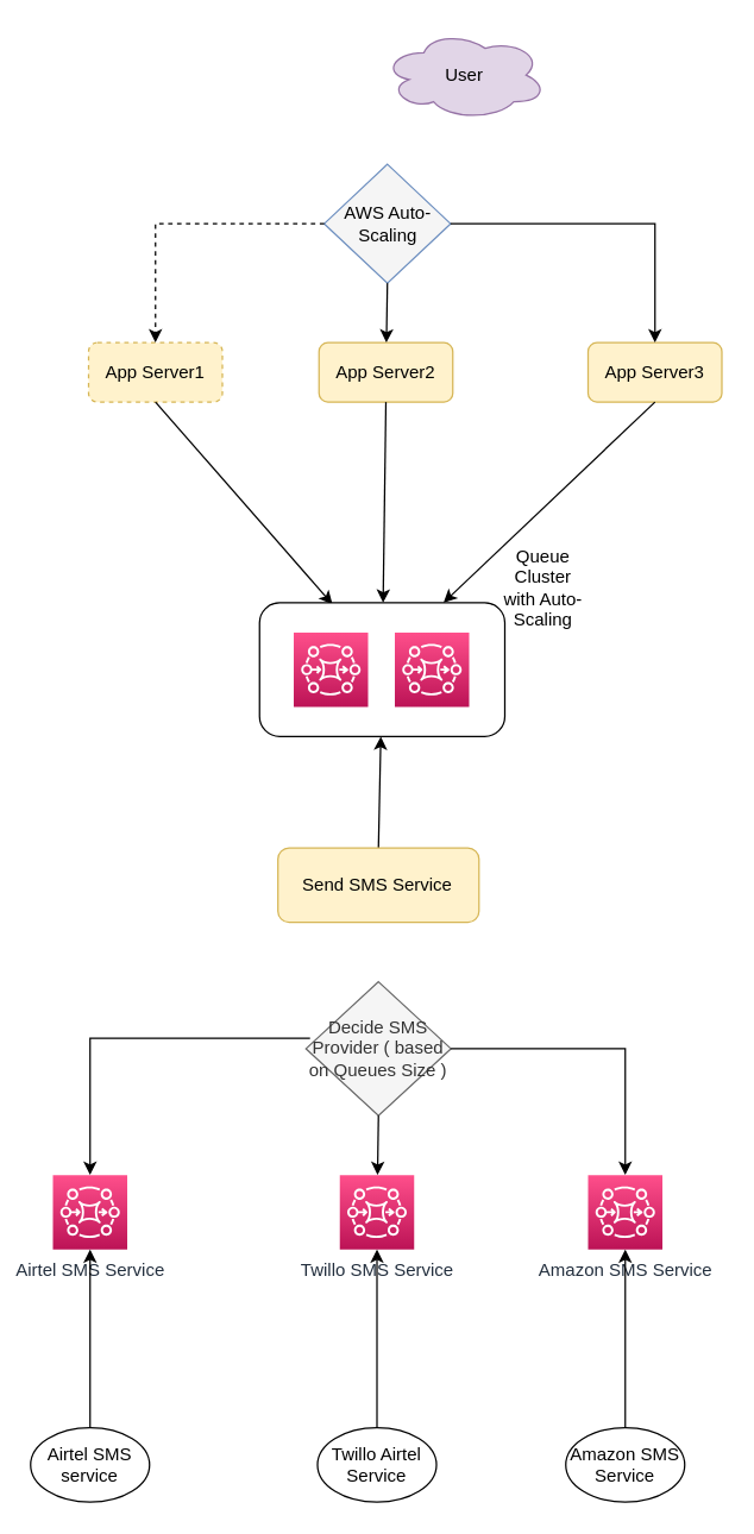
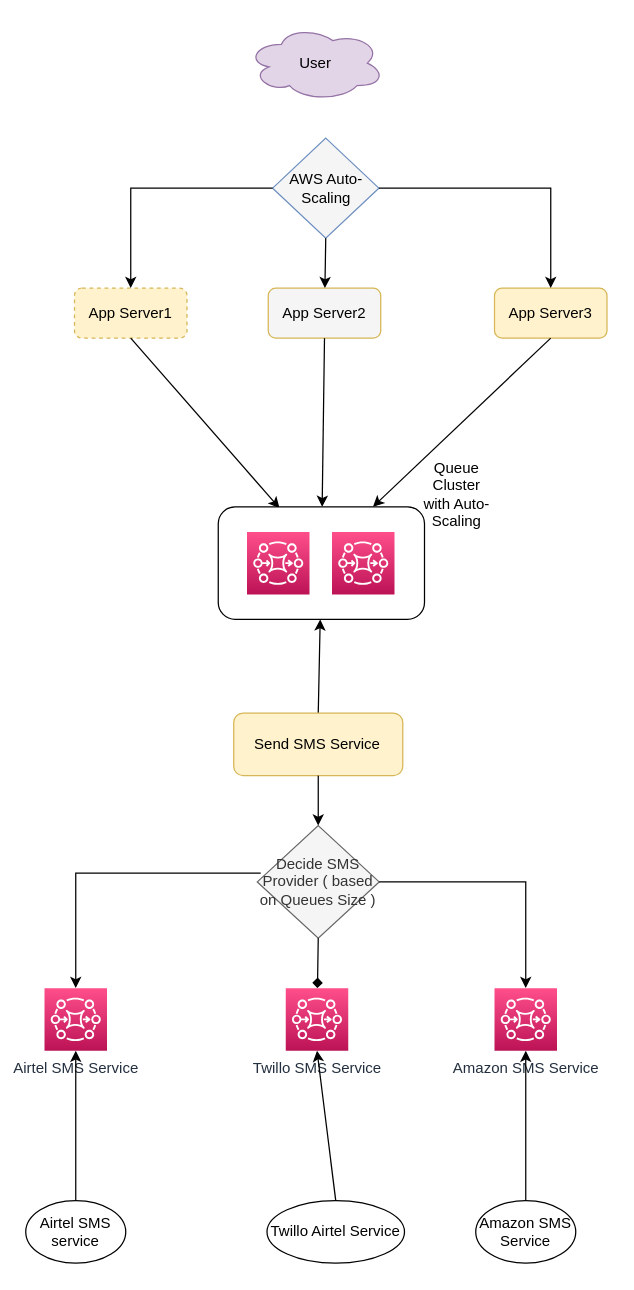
  <mxCell id="0" />
  <mxCell id="1" parent="0" />
- <mxCell id="2" value="User" style="ellipse;shape=cloud;whiteSpace=wrap;html=1;fillColor=#e1d5e7;strokeColor=#9673a6;" vertex="1" parent="1"><mxGeometry x="257" y="20" width="110" height="60" as="geometry" /></mxCell>
+ <mxCell id="2" value="User" style="ellipse;shape=cloud;whiteSpace=wrap;html=1;fillColor=#e1d5e7;strokeColor=#9673a6;" vertex="1" parent="1"><mxGeometry x="197" y="20" width="110" height="60" as="geometry" /></mxCell>
  <mxCell id="3" value="App Server1" style="rounded=1;whiteSpace=wrap;html=1;fillColor=#fff2cc;strokeColor=#d6b656;dashed=1;" vertex="1" parent="1"><mxGeometry x="59" y="230" width="90" height="40" as="geometry" /></mxCell>
  <mxCell id="4" value="AWS Auto-Scaling" style="rhombus;whiteSpace=wrap;html=1;fillColor=#f5f5f5;strokeColor=#6c8ebf;" vertex="1" parent="1"><mxGeometry x="217.5" y="110" width="85" height="80" as="geometry" /></mxCell>
- <mxCell id="5" value="" style="endArrow=classic;html=1;rounded=0;exitX=0;exitY=0.5;exitDx=0;exitDy=0;entryX=0.5;entryY=0;entryDx=0;entryDy=0;edgeStyle=orthogonalEdgeStyle;dashed=1;" edge="1" parent="1" source="4" target="3"><mxGeometry width="50" height="50" relative="1" as="geometry"><mxPoint x="245" y="240" as="sourcePoint" /><mxPoint x="295" y="190" as="targetPoint" /></mxGeometry></mxCell>
- <mxCell id="6" value="App Server2" style="rounded=1;whiteSpace=wrap;html=1;fillColor=#fff2cc;strokeColor=#d6b656;" vertex="1" parent="1"><mxGeometry x="214" y="230" width="90" height="40" as="geometry" /></mxCell>
+ <mxCell id="5" value="" style="endArrow=classic;html=1;rounded=0;exitX=0;exitY=0.5;exitDx=0;exitDy=0;entryX=0.5;entryY=0;entryDx=0;entryDy=0;edgeStyle=orthogonalEdgeStyle;" edge="1" parent="1" source="4" target="3"><mxGeometry width="50" height="50" relative="1" as="geometry"><mxPoint x="245" y="240" as="sourcePoint" /><mxPoint x="295" y="190" as="targetPoint" /></mxGeometry></mxCell>
+ <mxCell id="6" value="App Server2" style="rounded=1;whiteSpace=wrap;html=1;fillColor=#f5f5f5;strokeColor=#d6b656;" vertex="1" parent="1"><mxGeometry x="214" y="230" width="90" height="40" as="geometry" /></mxCell>
  <mxCell id="7" value="" style="endArrow=classic;html=1;rounded=0;exitX=0.5;exitY=1;exitDx=0;exitDy=0;" edge="1" parent="1" source="4" target="6"><mxGeometry width="50" height="50" relative="1" as="geometry"><mxPoint x="245" y="240" as="sourcePoint" /><mxPoint x="295" y="190" as="targetPoint" /></mxGeometry></mxCell>
  <mxCell id="8" value="App Server3" style="rounded=1;whiteSpace=wrap;html=1;fillColor=#fff2cc;strokeColor=#d6b656;" vertex="1" parent="1"><mxGeometry x="395" y="230" width="90" height="40" as="geometry" /></mxCell>
  <mxCell id="9" value="" style="endArrow=classic;html=1;rounded=0;exitX=1;exitY=0.5;exitDx=0;exitDy=0;entryX=0.5;entryY=0;entryDx=0;entryDy=0;edgeStyle=orthogonalEdgeStyle;" edge="1" parent="1" source="4" target="8"><mxGeometry width="50" height="50" relative="1" as="geometry"><mxPoint x="245" y="240" as="sourcePoint" /><mxPoint x="295" y="190" as="targetPoint" /></mxGeometry></mxCell>
  <mxCell id="10" value="Airtel SMS service" style="ellipse;whiteSpace=wrap;html=1;" vertex="1" parent="1"><mxGeometry x="20" y="960" width="80" height="50" as="geometry" /></mxCell>
- <mxCell id="11" value="Twillo Airtel Service" style="ellipse;whiteSpace=wrap;html=1;" vertex="1" parent="1"><mxGeometry x="213" y="960" width="80" height="50" as="geometry" /></mxCell>
+ <mxCell id="11" value="Twillo Airtel Service" style="ellipse;whiteSpace=wrap;html=1;" vertex="1" parent="1"><mxGeometry x="213" y="960" width="110" height="50" as="geometry" /></mxCell>
  <mxCell id="12" value="" style="endArrow=classic;html=1;rounded=0;exitX=0.5;exitY=1;exitDx=0;exitDy=0;entryX=0.297;entryY=0.011;entryDx=0;entryDy=0;entryPerimeter=0;" edge="1" parent="1" source="3" target="15"><mxGeometry width="50" height="50" relative="1" as="geometry"><mxPoint x="245" y="450" as="sourcePoint" /><mxPoint x="229" y="365" as="targetPoint" /></mxGeometry></mxCell>
  <mxCell id="13" value="" style="endArrow=classic;html=1;rounded=0;exitX=0.5;exitY=1;exitDx=0;exitDy=0;" edge="1" parent="1" source="6" target="15"><mxGeometry width="50" height="50" relative="1" as="geometry"><mxPoint x="114" y="280" as="sourcePoint" /><mxPoint x="259" y="400" as="targetPoint" /></mxGeometry></mxCell>
  <mxCell id="14" value="" style="endArrow=classic;html=1;rounded=0;exitX=0.5;exitY=1;exitDx=0;exitDy=0;entryX=0.75;entryY=0;entryDx=0;entryDy=0;" edge="1" parent="1" source="8" target="15"><mxGeometry width="50" height="50" relative="1" as="geometry"><mxPoint x="269" y="280" as="sourcePoint" /><mxPoint x="289" y="365" as="targetPoint" /></mxGeometry></mxCell>
  <mxCell id="15" value="" style="rounded=1;whiteSpace=wrap;html=1;" vertex="1" parent="1"><mxGeometry x="174" y="405" width="165" height="90" as="geometry" /></mxCell>
  <mxCell id="16" value="" style="sketch=0;points=[[0,0,0],[0.25,0,0],[0.5,0,0],[0.75,0,0],[1,0,0],[0,1,0],[0.25,1,0],[0.5,1,0],[0.75,1,0],[1,1,0],[0,0.25,0],[0,0.5,0],[0,0.75,0],[1,0.25,0],[1,0.5,0],[1,0.75,0]];outlineConnect=0;fontColor=#232F3E;gradientColor=#FF4F8B;gradientDirection=north;fillColor=#BC1356;strokeColor=#ffffff;dashed=0;verticalLabelPosition=bottom;verticalAlign=top;align=center;html=1;fontSize=12;fontStyle=0;aspect=fixed;shape=mxgraph.aws4.resourceIcon;resIcon=mxgraph.aws4.mq;" vertex="1" parent="1"><mxGeometry x="197" y="425" width="50" height="50" as="geometry" /></mxCell>
  <mxCell id="17" value="" style="sketch=0;points=[[0,0,0],[0.25,0,0],[0.5,0,0],[0.75,0,0],[1,0,0],[0,1,0],[0.25,1,0],[0.5,1,0],[0.75,1,0],[1,1,0],[0,0.25,0],[0,0.5,0],[0,0.75,0],[1,0.25,0],[1,0.5,0],[1,0.75,0]];outlineConnect=0;fontColor=#232F3E;gradientColor=#FF4F8B;gradientDirection=north;fillColor=#BC1356;strokeColor=#ffffff;dashed=0;verticalLabelPosition=bottom;verticalAlign=top;align=center;html=1;fontSize=12;fontStyle=0;aspect=fixed;shape=mxgraph.aws4.resourceIcon;resIcon=mxgraph.aws4.mq;" vertex="1" parent="1"><mxGeometry x="265" y="425" width="50" height="50" as="geometry" /></mxCell>
  <mxCell id="18" value="Queue Cluster with Auto-Scaling" style="text;html=1;strokeColor=none;fillColor=none;align=center;verticalAlign=middle;whiteSpace=wrap;rounded=0;" vertex="1" parent="1"><mxGeometry x="335" y="380" width="60" height="30" as="geometry" /></mxCell>
  <mxCell id="19" value="" style="endArrow=classic;html=1;rounded=0;exitX=0.5;exitY=0;exitDx=0;exitDy=0;" edge="1" parent="1" source="20" target="15"><mxGeometry width="50" height="50" relative="1" as="geometry"><mxPoint x="165" y="570" as="sourcePoint" /><mxPoint x="295" y="560" as="targetPoint" /></mxGeometry></mxCell>
  <mxCell id="20" value="Send SMS Service" style="rounded=1;whiteSpace=wrap;html=1;fillColor=#fff2cc;strokeColor=#d6b656;" vertex="1" parent="1"><mxGeometry x="186.37" y="570" width="135.25" height="50" as="geometry" /></mxCell>
  <mxCell id="21" value="Airtel SMS Service" style="sketch=0;points=[[0,0,0],[0.25,0,0],[0.5,0,0],[0.75,0,0],[1,0,0],[0,1,0],[0.25,1,0],[0.5,1,0],[0.75,1,0],[1,1,0],[0,0.25,0],[0,0.5,0],[0,0.75,0],[1,0.25,0],[1,0.5,0],[1,0.75,0]];outlineConnect=0;fontColor=#232F3E;gradientColor=#FF4F8B;gradientDirection=north;fillColor=#BC1356;strokeColor=#ffffff;dashed=0;verticalLabelPosition=bottom;verticalAlign=top;align=center;html=1;fontSize=12;fontStyle=0;aspect=fixed;shape=mxgraph.aws4.resourceIcon;resIcon=mxgraph.aws4.mq;" vertex="1" parent="1"><mxGeometry x="35" y="790" width="50" height="50" as="geometry" /></mxCell>
  <mxCell id="22" value="" style="endArrow=classic;html=1;rounded=0;exitX=0.028;exitY=0.422;exitDx=0;exitDy=0;edgeStyle=orthogonalEdgeStyle;exitPerimeter=0;" edge="1" parent="1" source="24" target="21"><mxGeometry width="50" height="50" relative="1" as="geometry"><mxPoint x="245" y="730" as="sourcePoint" /><mxPoint x="295" y="680" as="targetPoint" /></mxGeometry></mxCell>
  <mxCell id="23" value="Twillo SMS Service" style="sketch=0;points=[[0,0,0],[0.25,0,0],[0.5,0,0],[0.75,0,0],[1,0,0],[0,1,0],[0.25,1,0],[0.5,1,0],[0.75,1,0],[1,1,0],[0,0.25,0],[0,0.5,0],[0,0.75,0],[1,0.25,0],[1,0.5,0],[1,0.75,0]];outlineConnect=0;fontColor=#232F3E;gradientColor=#FF4F8B;gradientDirection=north;fillColor=#BC1356;strokeColor=#ffffff;dashed=0;verticalLabelPosition=bottom;verticalAlign=top;align=center;html=1;fontSize=12;fontStyle=0;aspect=fixed;shape=mxgraph.aws4.resourceIcon;resIcon=mxgraph.aws4.mq;" vertex="1" parent="1"><mxGeometry x="228" y="790" width="50" height="50" as="geometry" /></mxCell>
  <mxCell id="24" value="Decide SMS Provider ( based on Queues Size )" style="rhombus;whiteSpace=wrap;html=1;fillColor=#f5f5f5;fontColor=#333333;strokeColor=#666666;" vertex="1" parent="1"><mxGeometry x="205.24" y="660" width="97.5" height="90" as="geometry" /></mxCell>
- <mxCell id="26" value="" style="endArrow=classic;html=1;rounded=0;exitX=0.5;exitY=1;exitDx=0;exitDy=0;" edge="1" parent="1" source="24" target="23"><mxGeometry width="50" height="50" relative="1" as="geometry"><mxPoint x="245" y="750" as="sourcePoint" /><mxPoint x="295" y="700" as="targetPoint" /></mxGeometry></mxCell>
+ <mxCell id="25" value="" style="endArrow=classic;html=1;rounded=0;exitX=0.5;exitY=1;exitDx=0;exitDy=0;entryX=0.5;entryY=0;entryDx=0;entryDy=0;" edge="1" parent="1" source="20" target="24"><mxGeometry width="50" height="50" relative="1" as="geometry"><mxPoint x="245" y="800" as="sourcePoint" /><mxPoint x="295" y="750" as="targetPoint" /></mxGeometry></mxCell>
+ <mxCell id="26" value="" style="endArrow=diamond;html=1;rounded=0;exitX=0.5;exitY=1;exitDx=0;exitDy=0;" edge="1" parent="1" source="24" target="23"><mxGeometry width="50" height="50" relative="1" as="geometry"><mxPoint x="245" y="750" as="sourcePoint" /><mxPoint x="295" y="700" as="targetPoint" /></mxGeometry></mxCell>
  <mxCell id="27" value="Amazon SMS Service" style="sketch=0;points=[[0,0,0],[0.25,0,0],[0.5,0,0],[0.75,0,0],[1,0,0],[0,1,0],[0.25,1,0],[0.5,1,0],[0.75,1,0],[1,1,0],[0,0.25,0],[0,0.5,0],[0,0.75,0],[1,0.25,0],[1,0.5,0],[1,0.75,0]];outlineConnect=0;fontColor=#232F3E;gradientColor=#FF4F8B;gradientDirection=north;fillColor=#BC1356;strokeColor=#ffffff;dashed=0;verticalLabelPosition=bottom;verticalAlign=top;align=center;html=1;fontSize=12;fontStyle=0;aspect=fixed;shape=mxgraph.aws4.resourceIcon;resIcon=mxgraph.aws4.mq;" vertex="1" parent="1"><mxGeometry x="395" y="790" width="50" height="50" as="geometry" /></mxCell>
  <mxCell id="28" value="" style="endArrow=classic;html=1;rounded=0;exitX=1;exitY=0.5;exitDx=0;exitDy=0;entryX=0.5;entryY=0;entryDx=0;entryDy=0;entryPerimeter=0;edgeStyle=orthogonalEdgeStyle;" edge="1" parent="1" source="24" target="27"><mxGeometry width="50" height="50" relative="1" as="geometry"><mxPoint x="245" y="870" as="sourcePoint" /><mxPoint x="295" y="820" as="targetPoint" /></mxGeometry></mxCell>
  <mxCell id="29" value="" style="endArrow=classic;html=1;rounded=0;exitX=0.5;exitY=0;exitDx=0;exitDy=0;entryX=0.5;entryY=1;entryDx=0;entryDy=0;entryPerimeter=0;" edge="1" parent="1" source="10" target="21"><mxGeometry width="50" height="50" relative="1" as="geometry"><mxPoint x="245" y="910" as="sourcePoint" /><mxPoint x="295" y="860" as="targetPoint" /></mxGeometry></mxCell>
  <mxCell id="30" value="" style="endArrow=classic;html=1;rounded=0;exitX=0.5;exitY=0;exitDx=0;exitDy=0;entryX=0.5;entryY=1;entryDx=0;entryDy=0;entryPerimeter=0;" edge="1" parent="1" source="11" target="23"><mxGeometry width="50" height="50" relative="1" as="geometry"><mxPoint x="245" y="910" as="sourcePoint" /><mxPoint x="295" y="860" as="targetPoint" /></mxGeometry></mxCell>
  <mxCell id="31" value="Amazon SMS Service" style="ellipse;whiteSpace=wrap;html=1;" vertex="1" parent="1"><mxGeometry x="380" y="960" width="80" height="50" as="geometry" /></mxCell>
  <mxCell id="32" value="" style="endArrow=classic;html=1;rounded=0;entryX=0.5;entryY=1;entryDx=0;entryDy=0;entryPerimeter=0;" edge="1" parent="1" source="31" target="27"><mxGeometry width="50" height="50" relative="1" as="geometry"><mxPoint x="415" y="950" as="sourcePoint" /><mxPoint x="295" y="860" as="targetPoint" /></mxGeometry></mxCell>
